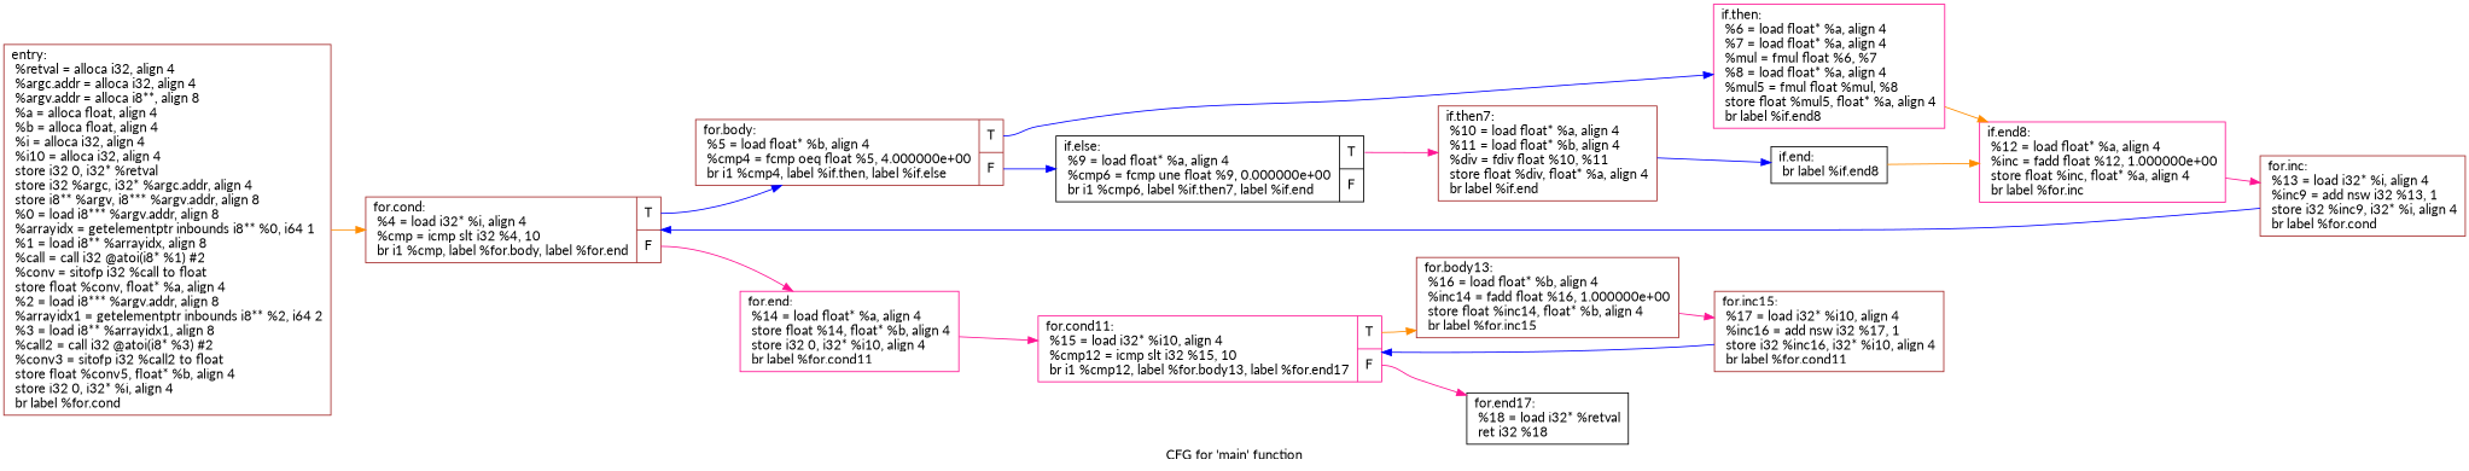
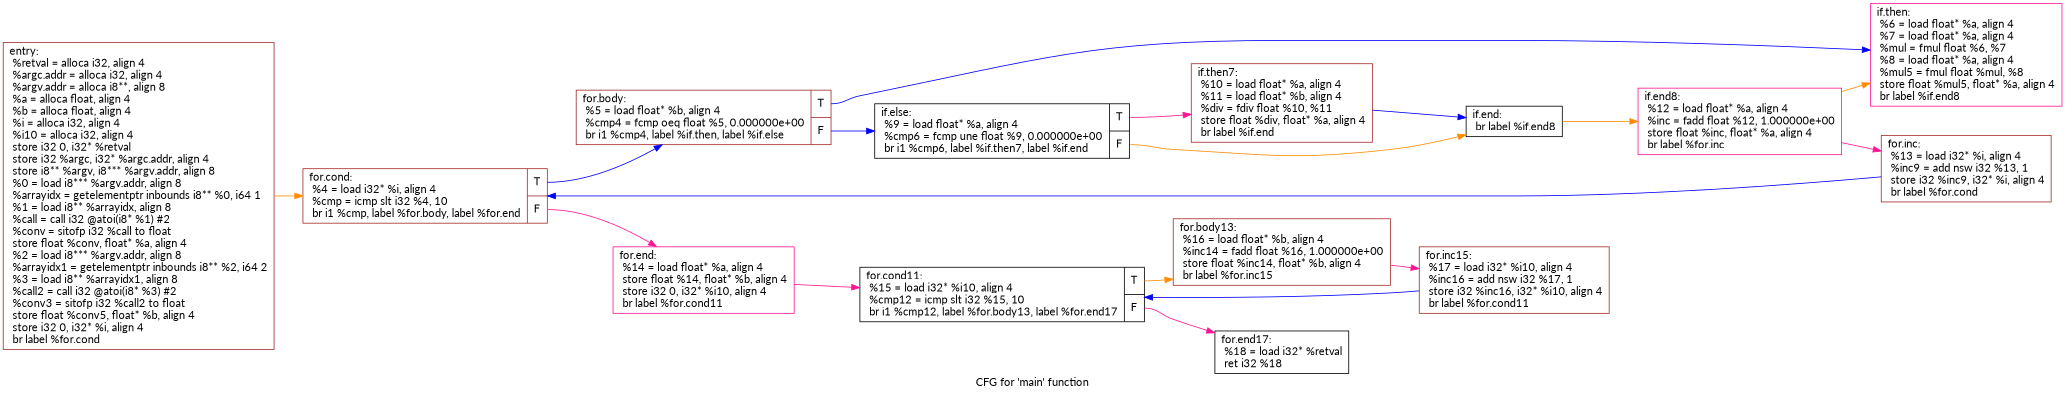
  digraph {
    fontname=Lato
    label="CFG for 'main' function"
    rankdir=LR
    node [color=brown fontname=Lato shape=record]
    edge [color=blue fontname=Lato]
    n1 [label="{entry:\l  %retval = alloca i32, align 4\l  %argc.addr = alloca i32, align 4\l  %argv.addr = alloca i8**, align 8\l  %a = alloca float, align 4\l  %b = alloca float, align 4\l  %i = alloca i32, align 4\l  %i10 = alloca i32, align 4\l  store i32 0, i32* %retval\l  store i32 %argc, i32* %argc.addr, align 4\l  store i8** %argv, i8*** %argv.addr, align 8\l  %0 = load i8*** %argv.addr, align 8\l  %arrayidx = getelementptr inbounds i8** %0, i64 1\l  %1 = load i8** %arrayidx, align 8\l  %call = call i32 @atoi(i8* %1) #2\l  %conv = sitofp i32 %call to float\l  store float %conv, float* %a, align 4\l  %2 = load i8*** %argv.addr, align 8\l  %arrayidx1 = getelementptr inbounds i8** %2, i64 2\l  %3 = load i8** %arrayidx1, align 8\l  %call2 = call i32 @atoi(i8* %3) #2\l  %conv3 = sitofp i32 %call2 to float\l  store float %conv5, float* %b, align 4\l  store i32 0, i32* %i, align 4\l  br label %for.cond\l}"]
    n2 [label="{for.cond:                                         \l  %4 = load i32* %i, align 4\l  %cmp = icmp slt i32 %4, 10\l  br i1 %cmp, label %for.body, label %for.end\l|{<s0>T|<s1>F}}"]
-   n3 [label="{for.body:                                         \l  %5 = load float* %b, align 4\l  %cmp4 = fcmp oeq float %5, 4.000000e+00\l  br i1 %cmp4, label %if.then, label %if.else\l|{<s0>T|<s1>F}}"]
+   n3 [label="{for.body:                                         \l  %5 = load float* %b, align 4\l  %cmp4 = fcmp oeq float %5, 0.000000e+00\l  br i1 %cmp4, label %if.then, label %if.else\l|{<s0>T|<s1>F}}"]
    n4 [color=deeppink label="{for.end:                                          \l  %14 = load float* %a, align 4\l  store float %14, float* %b, align 4\l  store i32 0, i32* %i10, align 4\l  br label %for.cond11\l}"]
    n5 [color=deeppink label="{if.then:                                          \l  %6 = load float* %a, align 4\l  %7 = load float* %a, align 4\l  %mul = fmul float %6, %7\l  %8 = load float* %a, align 4\l  %mul5 = fmul float %mul, %8\l  store float %mul5, float* %a, align 4\l  br label %if.end8\l}"]
    n6 [color=black label="{if.else:                                          \l  %9 = load float* %a, align 4\l  %cmp6 = fcmp une float %9, 0.000000e+00\l  br i1 %cmp6, label %if.then7, label %if.end\l|{<s0>T|<s1>F}}"]
-   n7 [color=deeppink label="{for.cond11:                                       \l  %15 = load i32* %i10, align 4\l  %cmp12 = icmp slt i32 %15, 10\l  br i1 %cmp12, label %for.body13, label %for.end17\l|{<s0>T|<s1>F}}"]
+   n7 [color=black label="{for.cond11:                                       \l  %15 = load i32* %i10, align 4\l  %cmp12 = icmp slt i32 %15, 10\l  br i1 %cmp12, label %for.body13, label %for.end17\l|{<s0>T|<s1>F}}"]
    n8 [color=deeppink label="{if.end8:                                          \l  %12 = load float* %a, align 4\l  %inc = fadd float %12, 1.000000e+00\l  store float %inc, float* %a, align 4\l  br label %for.inc\l}"]
    n9 [label="{if.then7:                                         \l  %10 = load float* %a, align 4\l  %11 = load float* %b, align 4\l  %div = fdiv float %10, %11\l  store float %div, float* %a, align 4\l  br label %if.end\l}"]
    n10 [color=black label="{if.end:                                           \l  br label %if.end8\l}"]
    n11 [label="{for.body13:                                       \l  %16 = load float* %b, align 4\l  %inc14 = fadd float %16, 1.000000e+00\l  store float %inc14, float* %b, align 4\l  br label %for.inc15\l}"]
    n12 [color=black label="{for.end17:                                        \l  %18 = load i32* %retval\l  ret i32 %18\l}"]
    n13 [label="{for.inc:                                          \l  %13 = load i32* %i, align 4\l  %inc9 = add nsw i32 %13, 1\l  store i32 %inc9, i32* %i, align 4\l  br label %for.cond\l}"]
    n14 [label="{for.inc15:                                        \l  %17 = load i32* %i10, align 4\l  %inc16 = add nsw i32 %17, 1\l  store i32 %inc16, i32* %i10, align 4\l  br label %for.cond11\l}"]
    n1 -> n2 [color=darkorange]
    n2 -> n3 [tailport=s0]
    n2 -> n4 [color=deeppink tailport=s1]
    n3 -> n5 [tailport=s0]
    n3 -> n6 [tailport=s1]
    n4 -> n7 [color=deeppink]
-   n5 -> n8 [color=darkorange]
+   n8 -> n5 [color=darkorange]
    n6 -> n9 [color=deeppink tailport=s0]
+   n6 -> n10 [color=darkorange tailport=s1]
    n7 -> n11 [color=darkorange tailport=s0]
    n7 -> n12 [color=deeppink tailport=s1]
    n8 -> n13 [color=deeppink]
    n9 -> n10
    n10 -> n8 [color=darkorange]
    n11 -> n14 [color=deeppink]
    n13 -> n2
    n14 -> n7
  }
